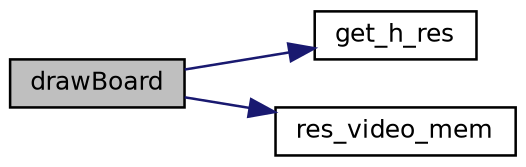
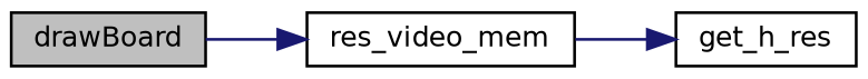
  digraph {
    rankdir=LR
    node [color=black fontname=Helvetica fontsize=10 shape=record]
    edge [color=midnightblue fontname=Helvetica fontsize=10 labelfontname=Helvetica labelfontsize=10 style=solid]
    n1 [fillcolor=grey75 fontcolor=black height=0.2 label=drawBoard style=filled width=0.4]
    n2 [height=0.2 label=get_h_res width=0.4]
    n3 [height=0.2 label=res_video_mem width=0.4]
-   n1 -> n2
+   n3 -> n2
    n1 -> n3
  }
